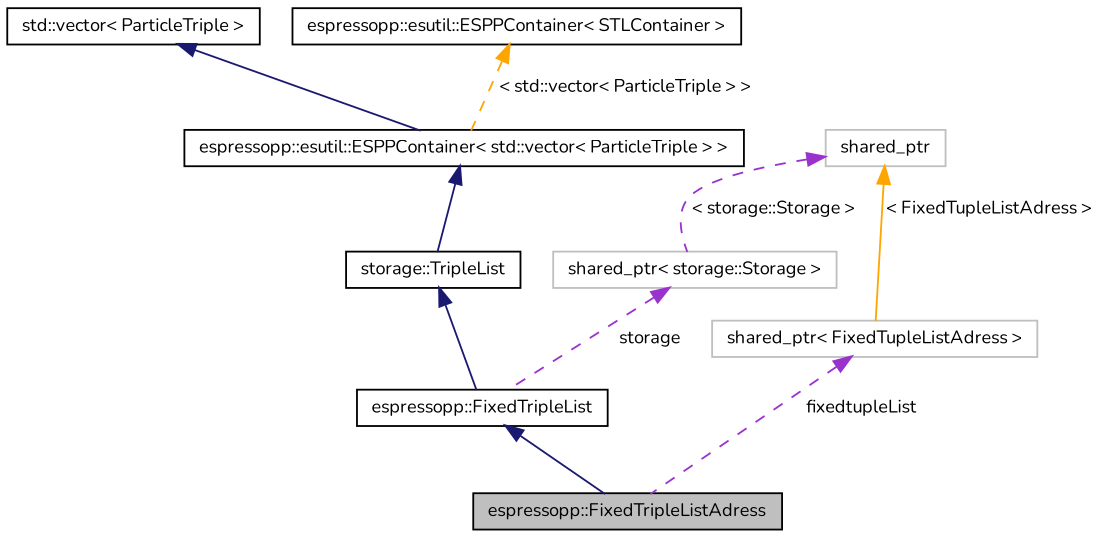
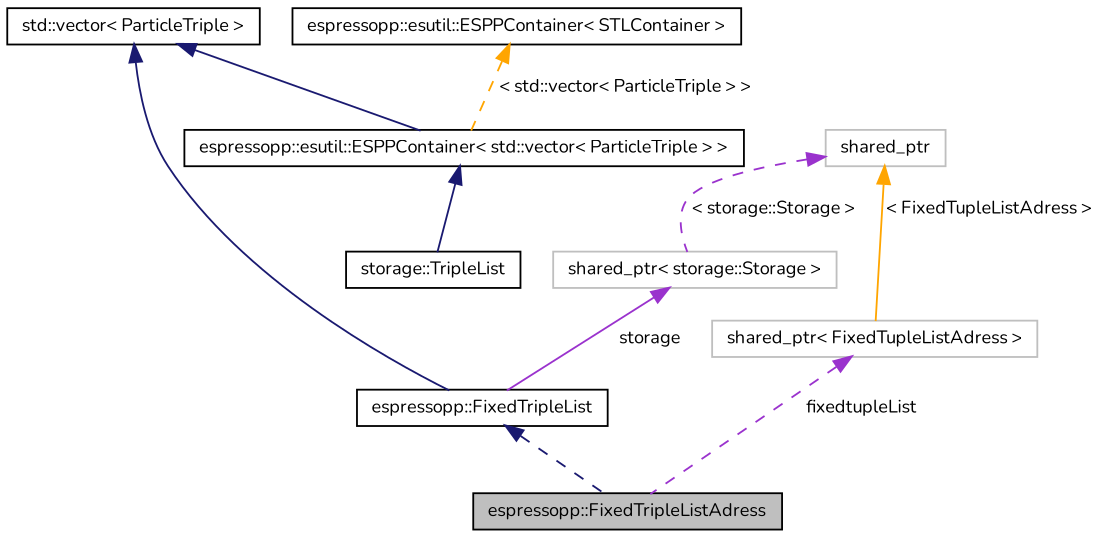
  digraph {
    fontname=Nunito
    node [color=black fillcolor=white fontname=Nunito fontsize=10 shape=record style=filled]
    edge [color=midnightblue dir=back fontname=Nunito fontsize=10 labelfontname=Helvetica labelfontsize=10 style=solid]
    n1 [fillcolor=grey75 fontcolor=black height=0.2 label="espressopp::FixedTripleListAdress" width=0.4]
    n2 [height=0.2 label="espressopp::FixedTripleList" width=0.4]
    n3 [height=0.2 label="storage::TripleList" width=0.4]
    n4 [height=0.2 label="espressopp::esutil::ESPPContainer\< std::vector\< ParticleTriple \> \>" width=0.4]
    n5 [height=0.2 label="std::vector\< ParticleTriple \>" width=0.4]
    n6 [height=0.2 label="espressopp::esutil::ESPPContainer\< STLContainer \>" width=0.4]
    n7 [color=grey75 height=0.2 label="shared_ptr\< storage::Storage \>" width=0.4]
    n8 [color=grey75 height=0.2 label=shared_ptr width=0.4]
    n9 [color=grey75 height=0.2 label="shared_ptr\< FixedTupleListAdress \>" width=0.4]
-   n2 -> n1
-   n3 -> n2
+   n2 -> n1 [style=dashed]
+   n5 -> n2
    n4 -> n3
    n5 -> n4
    n6 -> n4 [color=orange label=" \< std::vector\< ParticleTriple \> \>" style=dashed]
-   n7 -> n2 [color=darkorchid3 label=" storage" style=dashed]
+   n7 -> n2 [color=darkorchid3 label=" storage"]
    n8 -> n7 [color=darkorchid3 label=" \< storage::Storage \>" style=dashed]
    n8 -> n9 [color=orange label=" \< FixedTupleListAdress \>"]
    n9 -> n1 [color=darkorchid3 label=" fixedtupleList" style=dashed]
  }
